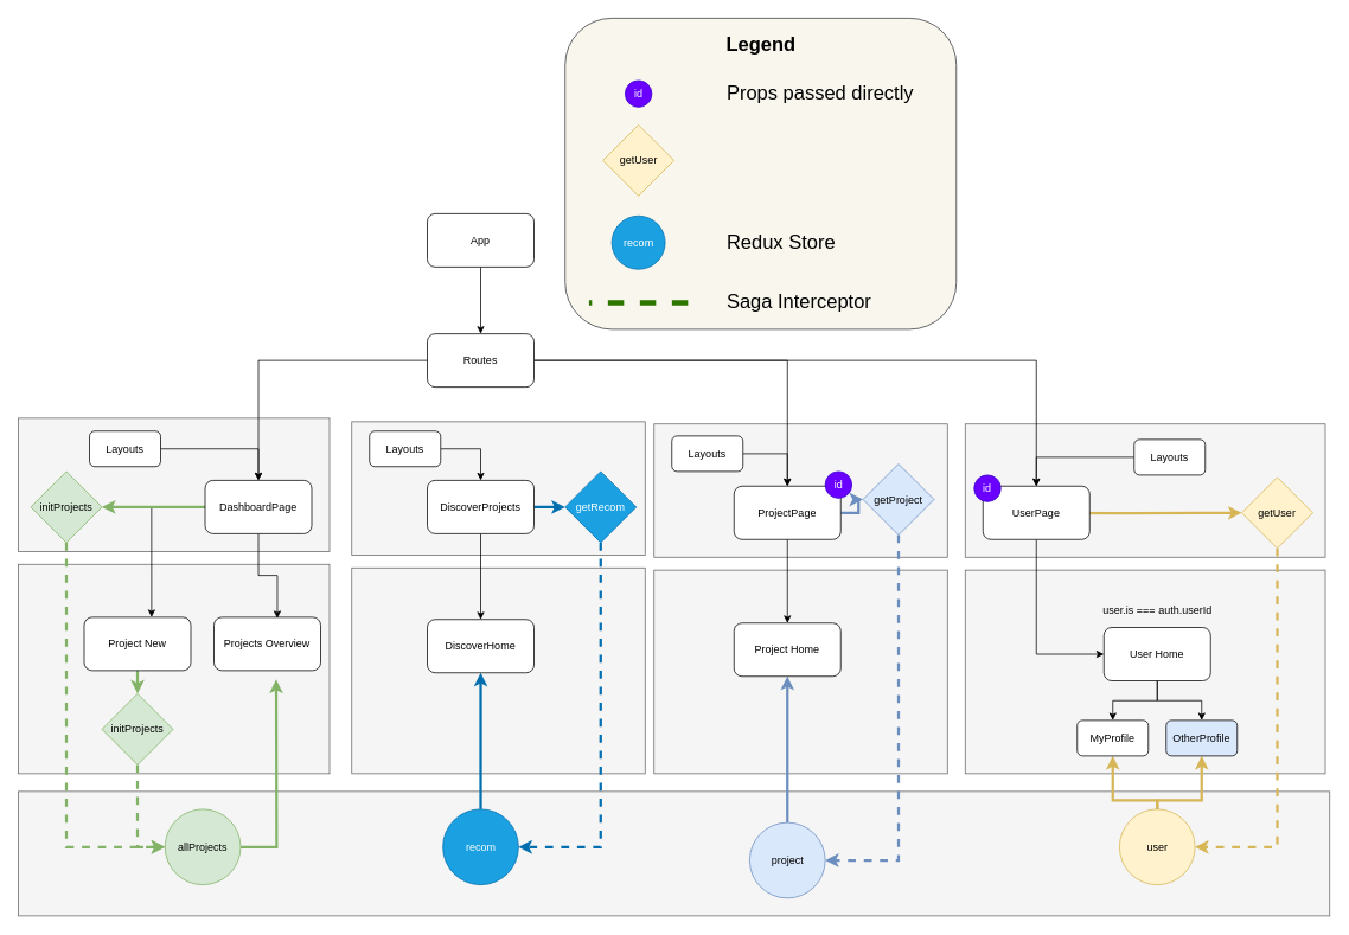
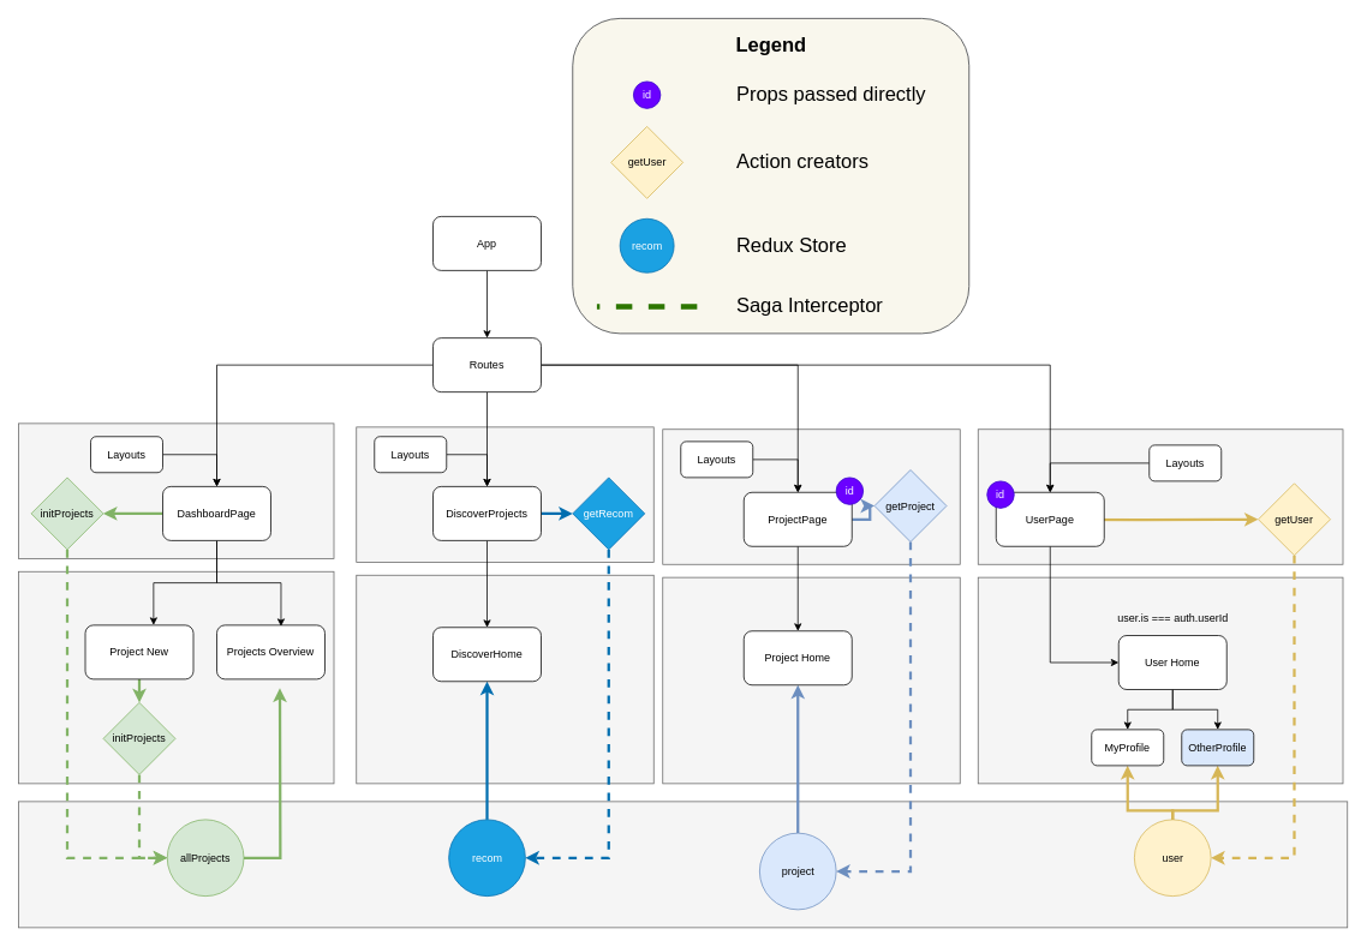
  <mxCell id="0" />
  <mxCell id="1" parent="0" />
  <mxCell id="2" value="" style="rounded=1;whiteSpace=wrap;html=1;fontSize=22;align=left;fillColor=#f9f7ed;strokeColor=#36393d;" vertex="1" parent="1"><mxGeometry x="635" y="20" width="440" height="350" as="geometry" /></mxCell>
  <mxCell id="3" value="" style="rounded=0;whiteSpace=wrap;html=1;fillColor=#f5f5f5;strokeColor=#666666;fontColor=#333333;" vertex="1" parent="1"><mxGeometry x="20" y="890" width="1475" height="140" as="geometry" /></mxCell>
  <mxCell id="4" value="" style="rounded=0;whiteSpace=wrap;html=1;fillColor=#f5f5f5;strokeColor=#666666;fontColor=#333333;" parent="1" vertex="1"><mxGeometry x="395" y="638.5" width="330" height="231.5" as="geometry" /></mxCell>
  <mxCell id="5" value="" style="rounded=0;whiteSpace=wrap;html=1;fillColor=#f5f5f5;strokeColor=#666666;fontColor=#333333;" parent="1" vertex="1"><mxGeometry x="395" y="474" width="330" height="150" as="geometry" /></mxCell>
  <mxCell id="6" value="" style="rounded=0;whiteSpace=wrap;html=1;fillColor=#f5f5f5;strokeColor=#666666;fontColor=#333333;" parent="1" vertex="1"><mxGeometry x="20" y="634.5" width="350" height="235.5" as="geometry" /></mxCell>
  <mxCell id="7" value="" style="rounded=0;whiteSpace=wrap;html=1;fillColor=#f5f5f5;strokeColor=#666666;fontColor=#333333;" parent="1" vertex="1"><mxGeometry x="1085" y="641" width="405" height="229" as="geometry" /></mxCell>
  <mxCell id="8" value="" style="rounded=0;whiteSpace=wrap;html=1;fillColor=#f5f5f5;strokeColor=#666666;fontColor=#333333;" parent="1" vertex="1"><mxGeometry x="735" y="641" width="330" height="229" as="geometry" /></mxCell>
  <mxCell id="9" value="" style="rounded=0;whiteSpace=wrap;html=1;fillColor=#f5f5f5;strokeColor=#666666;fontColor=#333333;" parent="1" vertex="1"><mxGeometry x="735" y="476.5" width="330" height="150" as="geometry" /></mxCell>
  <mxCell id="10" value="" style="rounded=0;whiteSpace=wrap;html=1;fillColor=#f5f5f5;strokeColor=#666666;fontColor=#333333;" parent="1" vertex="1"><mxGeometry x="20" y="470" width="350" height="150" as="geometry" /></mxCell>
  <mxCell id="11" value="" style="rounded=0;whiteSpace=wrap;html=1;fillColor=#f5f5f5;strokeColor=#666666;fontColor=#333333;" parent="1" vertex="1"><mxGeometry x="1085" y="476.5" width="405" height="150" as="geometry" /></mxCell>
  <mxCell id="12" style="edgeStyle=orthogonalEdgeStyle;rounded=0;orthogonalLoop=1;jettySize=auto;html=1;entryX=0.5;entryY=0;entryDx=0;entryDy=0;" parent="1" source="13" target="18" edge="1"><mxGeometry relative="1" as="geometry" /></mxCell>
  <mxCell id="13" value="App" style="rounded=1;whiteSpace=wrap;html=1;" parent="1" vertex="1"><mxGeometry x="480" y="240" width="120" height="60" as="geometry" /></mxCell>
  <mxCell id="14" style="edgeStyle=orthogonalEdgeStyle;rounded=0;orthogonalLoop=1;jettySize=auto;html=1;" parent="1" source="18" target="22" edge="1"><mxGeometry relative="1" as="geometry" /></mxCell>
  <mxCell id="15" style="edgeStyle=orthogonalEdgeStyle;rounded=0;orthogonalLoop=1;jettySize=auto;html=1;entryX=0.5;entryY=0;entryDx=0;entryDy=0;" parent="1" source="18" target="28" edge="1"><mxGeometry relative="1" as="geometry" /></mxCell>
+ <mxCell id="16" style="edgeStyle=orthogonalEdgeStyle;rounded=0;orthogonalLoop=1;jettySize=auto;html=1;entryX=0.5;entryY=0;entryDx=0;entryDy=0;" parent="1" source="18" target="58" edge="1"><mxGeometry relative="1" as="geometry" /></mxCell>
  <mxCell id="17" style="edgeStyle=orthogonalEdgeStyle;rounded=0;orthogonalLoop=1;jettySize=auto;html=1;entryX=0.5;entryY=0;entryDx=0;entryDy=0;strokeWidth=1;" edge="1" parent="1" source="18" target="25"><mxGeometry relative="1" as="geometry" /></mxCell>
  <mxCell id="18" value="Routes" style="rounded=1;whiteSpace=wrap;html=1;" parent="1" vertex="1"><mxGeometry x="480" y="375" width="120" height="60" as="geometry" /></mxCell>
  <mxCell id="19" style="edgeStyle=orthogonalEdgeStyle;rounded=0;orthogonalLoop=1;jettySize=auto;html=1;entryX=0.632;entryY=-0.002;entryDx=0;entryDy=0;entryPerimeter=0;strokeWidth=1;" parent="1" source="22" target="32" edge="1"><mxGeometry relative="1" as="geometry" /></mxCell>
  <mxCell id="20" style="edgeStyle=orthogonalEdgeStyle;rounded=0;orthogonalLoop=1;jettySize=auto;html=1;entryX=0.594;entryY=0.021;entryDx=0;entryDy=0;entryPerimeter=0;strokeWidth=1;" parent="1" source="22" target="33" edge="1"><mxGeometry relative="1" as="geometry" /></mxCell>
  <mxCell id="21" style="edgeStyle=orthogonalEdgeStyle;rounded=0;orthogonalLoop=1;jettySize=auto;html=1;strokeWidth=3;fillColor=#d5e8d4;strokeColor=#82b366;entryX=1;entryY=0.5;entryDx=0;entryDy=0;" parent="1" source="22" target="30" edge="1"><mxGeometry relative="1" as="geometry"><mxPoint x="70" y="730" as="targetPoint" /></mxGeometry></mxCell>
- <mxCell id="22" value="DashboardPage" style="rounded=1;whiteSpace=wrap;html=1;" parent="1" vertex="1"><mxGeometry x="230" y="540" width="120" height="60" as="geometry" /></mxCell>
+ <mxCell id="22" value="DashboardPage" style="rounded=1;whiteSpace=wrap;html=1;" parent="1" vertex="1"><mxGeometry x="180" y="540" width="120" height="60" as="geometry" /></mxCell>
  <mxCell id="23" style="edgeStyle=orthogonalEdgeStyle;rounded=0;orthogonalLoop=1;jettySize=auto;html=1;exitX=0.5;exitY=1;exitDx=0;exitDy=0;entryX=0.5;entryY=0;entryDx=0;entryDy=0;strokeWidth=1;" parent="1" source="25" target="40" edge="1"><mxGeometry relative="1" as="geometry" /></mxCell>
  <mxCell id="24" style="edgeStyle=orthogonalEdgeStyle;rounded=0;orthogonalLoop=1;jettySize=auto;html=1;entryX=0;entryY=0.5;entryDx=0;entryDy=0;strokeWidth=3;fillColor=#dae8fc;strokeColor=#6c8ebf;" parent="1" source="25" target="39" edge="1"><mxGeometry relative="1" as="geometry"><Array as="points" /></mxGeometry></mxCell>
  <mxCell id="25" value="ProjectPage" style="rounded=1;whiteSpace=wrap;html=1;" parent="1" vertex="1"><mxGeometry x="825" y="546.5" width="120" height="60" as="geometry" /></mxCell>
  <mxCell id="26" style="edgeStyle=orthogonalEdgeStyle;rounded=0;orthogonalLoop=1;jettySize=auto;html=1;entryX=0;entryY=0.5;entryDx=0;entryDy=0;strokeWidth=3;fillColor=#fff2cc;strokeColor=#d6b656;" parent="1" target="45" edge="1"><mxGeometry relative="1" as="geometry"><mxPoint x="1135.5" y="576.5" as="sourcePoint" /></mxGeometry></mxCell>
  <mxCell id="27" style="edgeStyle=orthogonalEdgeStyle;rounded=0;orthogonalLoop=1;jettySize=auto;html=1;entryX=0;entryY=0.5;entryDx=0;entryDy=0;strokeWidth=1;" parent="1" source="28" target="48" edge="1"><mxGeometry relative="1" as="geometry"><Array as="points"><mxPoint x="1165" y="735.5" /></Array></mxGeometry></mxCell>
  <mxCell id="28" value="UserPage" style="rounded=1;whiteSpace=wrap;html=1;" parent="1" vertex="1"><mxGeometry x="1105" y="546.5" width="120" height="60" as="geometry" /></mxCell>
  <mxCell id="29" style="edgeStyle=orthogonalEdgeStyle;rounded=0;orthogonalLoop=1;jettySize=auto;html=1;entryX=0;entryY=0.5;entryDx=0;entryDy=0;strokeWidth=3;fillColor=#d5e8d4;strokeColor=#82b366;exitX=0.5;exitY=1;exitDx=0;exitDy=0;dashed=1;" parent="1" source="30" target="35" edge="1"><mxGeometry relative="1" as="geometry" /></mxCell>
  <mxCell id="30" value="initProjects" style="rhombus;whiteSpace=wrap;html=1;fillColor=#d5e8d4;strokeColor=#82b366;" parent="1" vertex="1"><mxGeometry x="34" y="530" width="80" height="80" as="geometry" /></mxCell>
  <mxCell id="31" style="edgeStyle=orthogonalEdgeStyle;rounded=0;orthogonalLoop=1;jettySize=auto;html=1;exitX=0.5;exitY=1;exitDx=0;exitDy=0;entryX=0.5;entryY=0;entryDx=0;entryDy=0;strokeWidth=3;fillColor=#d5e8d4;strokeColor=#82b366;" edge="1" parent="1" source="32" target="65"><mxGeometry relative="1" as="geometry" /></mxCell>
  <mxCell id="32" value="Project New" style="rounded=1;whiteSpace=wrap;html=1;" parent="1" vertex="1"><mxGeometry x="94" y="694" width="120" height="60" as="geometry" /></mxCell>
  <mxCell id="33" value="Projects Overview" style="rounded=1;whiteSpace=wrap;html=1;" parent="1" vertex="1"><mxGeometry x="240" y="694" width="120" height="60" as="geometry" /></mxCell>
  <mxCell id="34" style="edgeStyle=orthogonalEdgeStyle;rounded=0;orthogonalLoop=1;jettySize=auto;html=1;strokeWidth=3;fillColor=#d5e8d4;strokeColor=#82b366;" parent="1" source="35" edge="1"><mxGeometry relative="1" as="geometry"><mxPoint x="310" y="764" as="targetPoint" /></mxGeometry></mxCell>
  <mxCell id="35" value="allProjects" style="ellipse;whiteSpace=wrap;html=1;fillColor=#d5e8d4;strokeColor=#82b366;" parent="1" vertex="1"><mxGeometry x="185" y="910" width="85" height="85" as="geometry" /></mxCell>
  <mxCell id="36" style="edgeStyle=orthogonalEdgeStyle;rounded=0;orthogonalLoop=1;jettySize=auto;html=1;entryX=0.5;entryY=1;entryDx=0;entryDy=0;strokeWidth=3;fillColor=#dae8fc;strokeColor=#6c8ebf;" parent="1" source="37" target="40" edge="1"><mxGeometry relative="1" as="geometry" /></mxCell>
  <mxCell id="37" value="project" style="ellipse;whiteSpace=wrap;html=1;fillColor=#dae8fc;strokeColor=#6c8ebf;" parent="1" vertex="1"><mxGeometry x="842.5" y="925" width="85" height="85" as="geometry" /></mxCell>
  <mxCell id="38" style="edgeStyle=orthogonalEdgeStyle;rounded=0;orthogonalLoop=1;jettySize=auto;html=1;exitX=0.5;exitY=1;exitDx=0;exitDy=0;entryX=1;entryY=0.5;entryDx=0;entryDy=0;strokeWidth=3;fillColor=#dae8fc;strokeColor=#6c8ebf;dashed=1;" parent="1" source="39" target="37" edge="1"><mxGeometry relative="1" as="geometry" /></mxCell>
  <mxCell id="39" value="getProject" style="rhombus;whiteSpace=wrap;html=1;fillColor=#dae8fc;strokeColor=#6c8ebf;" parent="1" vertex="1"><mxGeometry x="970" y="521.5" width="80" height="80" as="geometry" /></mxCell>
  <mxCell id="40" value="Project Home" style="rounded=1;whiteSpace=wrap;html=1;" parent="1" vertex="1"><mxGeometry x="825" y="700.5" width="120" height="60" as="geometry" /></mxCell>
  <mxCell id="41" style="edgeStyle=orthogonalEdgeStyle;rounded=0;orthogonalLoop=1;jettySize=auto;html=1;exitX=0.5;exitY=0;exitDx=0;exitDy=0;entryX=0.5;entryY=1;entryDx=0;entryDy=0;strokeWidth=3;fillColor=#fff2cc;strokeColor=#d6b656;" parent="1" source="43" target="53" edge="1"><mxGeometry relative="1" as="geometry"><Array as="points"><mxPoint x="1301" y="900" /><mxPoint x="1351" y="900" /></Array></mxGeometry></mxCell>
  <mxCell id="42" style="edgeStyle=orthogonalEdgeStyle;rounded=0;orthogonalLoop=1;jettySize=auto;html=1;entryX=0.5;entryY=1;entryDx=0;entryDy=0;strokeWidth=3;fillColor=#fff2cc;strokeColor=#d6b656;" parent="1" source="43" target="52" edge="1"><mxGeometry relative="1" as="geometry"><Array as="points"><mxPoint x="1301" y="900" /><mxPoint x="1251" y="900" /></Array></mxGeometry></mxCell>
  <mxCell id="43" value="user" style="ellipse;whiteSpace=wrap;html=1;fillColor=#fff2cc;strokeColor=#d6b656;" parent="1" vertex="1"><mxGeometry x="1258.5" y="910" width="85" height="85" as="geometry" /></mxCell>
  <mxCell id="44" style="edgeStyle=orthogonalEdgeStyle;rounded=0;orthogonalLoop=1;jettySize=auto;html=1;exitX=0.5;exitY=1;exitDx=0;exitDy=0;entryX=1;entryY=0.5;entryDx=0;entryDy=0;strokeWidth=3;fillColor=#fff2cc;strokeColor=#d6b656;dashed=1;" parent="1" source="45" target="43" edge="1"><mxGeometry relative="1" as="geometry" /></mxCell>
  <mxCell id="45" value="getUser" style="rhombus;whiteSpace=wrap;html=1;fillColor=#fff2cc;strokeColor=#d6b656;" parent="1" vertex="1"><mxGeometry x="1396" y="536.5" width="80" height="80" as="geometry" /></mxCell>
  <mxCell id="46" style="edgeStyle=orthogonalEdgeStyle;rounded=0;orthogonalLoop=1;jettySize=auto;html=1;exitX=0.5;exitY=1;exitDx=0;exitDy=0;entryX=0.5;entryY=0;entryDx=0;entryDy=0;strokeWidth=1;" parent="1" source="48" target="53" edge="1"><mxGeometry relative="1" as="geometry" /></mxCell>
  <mxCell id="47" style="edgeStyle=orthogonalEdgeStyle;rounded=0;orthogonalLoop=1;jettySize=auto;html=1;exitX=0.5;exitY=1;exitDx=0;exitDy=0;entryX=0.5;entryY=0;entryDx=0;entryDy=0;strokeWidth=1;" parent="1" source="48" target="52" edge="1"><mxGeometry relative="1" as="geometry" /></mxCell>
  <mxCell id="48" value="User Home" style="rounded=1;whiteSpace=wrap;html=1;" parent="1" vertex="1"><mxGeometry x="1241" y="705.5" width="120" height="60" as="geometry" /></mxCell>
  <mxCell id="49" value="id" style="ellipse;whiteSpace=wrap;html=1;aspect=fixed;fillColor=#6a00ff;strokeColor=#3700CC;fontColor=#ffffff;" parent="1" vertex="1"><mxGeometry x="1095" y="534" width="30" height="30" as="geometry" /></mxCell>
  <mxCell id="50" value="id" style="ellipse;whiteSpace=wrap;html=1;aspect=fixed;fillColor=#6a00ff;strokeColor=#3700CC;fontColor=#ffffff;" parent="1" vertex="1"><mxGeometry x="927.5" y="530" width="30" height="30" as="geometry" /></mxCell>
  <mxCell id="51" value="user.is === auth.userId" style="text;html=1;align=center;verticalAlign=middle;resizable=0;points=[];autosize=1;" parent="1" vertex="1"><mxGeometry x="1231" y="676.5" width="140" height="20" as="geometry" /></mxCell>
  <mxCell id="52" value="MyProfile" style="rounded=1;whiteSpace=wrap;html=1;" parent="1" vertex="1"><mxGeometry x="1211" y="810" width="80" height="40" as="geometry" /></mxCell>
  <mxCell id="53" value="OtherProfile" style="rounded=1;whiteSpace=wrap;html=1;fillColor=#dae8fc;" parent="1" vertex="1"><mxGeometry x="1311" y="810" width="80" height="40" as="geometry" /></mxCell>
  <mxCell id="54" style="edgeStyle=orthogonalEdgeStyle;rounded=0;orthogonalLoop=1;jettySize=auto;html=1;exitX=0;exitY=0.5;exitDx=0;exitDy=0;entryX=0.5;entryY=0;entryDx=0;entryDy=0;strokeWidth=1;" edge="1" parent="1" source="55" target="28"><mxGeometry relative="1" as="geometry" /></mxCell>
  <mxCell id="55" value="Layouts" style="rounded=1;whiteSpace=wrap;html=1;" parent="1" vertex="1"><mxGeometry x="1275" y="494" width="80" height="40" as="geometry" /></mxCell>
  <mxCell id="56" style="edgeStyle=orthogonalEdgeStyle;rounded=0;orthogonalLoop=1;jettySize=auto;html=1;exitX=0.5;exitY=1;exitDx=0;exitDy=0;entryX=0.5;entryY=0;entryDx=0;entryDy=0;strokeWidth=1;" parent="1" source="58" target="63" edge="1"><mxGeometry relative="1" as="geometry" /></mxCell>
  <mxCell id="57" style="edgeStyle=orthogonalEdgeStyle;rounded=0;orthogonalLoop=1;jettySize=auto;html=1;exitX=1;exitY=0.5;exitDx=0;exitDy=0;entryX=0;entryY=0.5;entryDx=0;entryDy=0;strokeWidth=3;fillColor=#1ba1e2;strokeColor=#006EAF;" edge="1" parent="1" source="58" target="62"><mxGeometry relative="1" as="geometry" /></mxCell>
  <mxCell id="58" value="DiscoverProjects" style="rounded=1;whiteSpace=wrap;html=1;" parent="1" vertex="1"><mxGeometry x="480" y="540" width="120" height="60" as="geometry" /></mxCell>
  <mxCell id="59" style="edgeStyle=orthogonalEdgeStyle;rounded=0;orthogonalLoop=1;jettySize=auto;html=1;entryX=0.5;entryY=1;entryDx=0;entryDy=0;strokeWidth=3;fillColor=#1ba1e2;strokeColor=#006EAF;" parent="1" source="60" target="63" edge="1"><mxGeometry relative="1" as="geometry" /></mxCell>
  <mxCell id="60" value="recom" style="ellipse;whiteSpace=wrap;html=1;fillColor=#1ba1e2;strokeColor=#006EAF;fontColor=#ffffff;" parent="1" vertex="1"><mxGeometry x="497.5" y="910" width="85" height="85" as="geometry" /></mxCell>
  <mxCell id="61" style="edgeStyle=orthogonalEdgeStyle;rounded=0;orthogonalLoop=1;jettySize=auto;html=1;exitX=0.5;exitY=1;exitDx=0;exitDy=0;entryX=1;entryY=0.5;entryDx=0;entryDy=0;strokeWidth=3;fillColor=#1ba1e2;strokeColor=#006EAF;dashed=1;" parent="1" source="62" target="60" edge="1"><mxGeometry relative="1" as="geometry" /></mxCell>
  <mxCell id="62" value="getRecom" style="rhombus;whiteSpace=wrap;html=1;fillColor=#1ba1e2;strokeColor=#006EAF;fontColor=#ffffff;" parent="1" vertex="1"><mxGeometry x="635" y="530" width="80" height="80" as="geometry" /></mxCell>
  <mxCell id="63" value="DiscoverHome" style="rounded=1;whiteSpace=wrap;html=1;" parent="1" vertex="1"><mxGeometry x="480" y="696.5" width="120" height="60" as="geometry" /></mxCell>
  <mxCell id="64" style="edgeStyle=orthogonalEdgeStyle;rounded=0;orthogonalLoop=1;jettySize=auto;html=1;exitX=0.5;exitY=1;exitDx=0;exitDy=0;entryX=0;entryY=0.5;entryDx=0;entryDy=0;strokeWidth=3;fillColor=#d5e8d4;strokeColor=#82b366;dashed=1;" edge="1" parent="1" source="65" target="35"><mxGeometry relative="1" as="geometry" /></mxCell>
  <mxCell id="65" value="initProjects" style="rhombus;whiteSpace=wrap;html=1;fillColor=#d5e8d4;strokeColor=#82b366;" vertex="1" parent="1"><mxGeometry x="114" y="780" width="80" height="80" as="geometry" /></mxCell>
  <mxCell id="66" style="edgeStyle=orthogonalEdgeStyle;rounded=0;orthogonalLoop=1;jettySize=auto;html=1;exitX=1;exitY=0.5;exitDx=0;exitDy=0;entryX=0.5;entryY=0;entryDx=0;entryDy=0;strokeWidth=1;" edge="1" parent="1" source="67" target="25"><mxGeometry relative="1" as="geometry" /></mxCell>
  <mxCell id="67" value="Layouts" style="rounded=1;whiteSpace=wrap;html=1;" vertex="1" parent="1"><mxGeometry x="755" y="490" width="80" height="40" as="geometry" /></mxCell>
  <mxCell id="68" style="edgeStyle=orthogonalEdgeStyle;rounded=0;orthogonalLoop=1;jettySize=auto;html=1;exitX=1;exitY=0.5;exitDx=0;exitDy=0;entryX=0.5;entryY=0;entryDx=0;entryDy=0;strokeWidth=1;" edge="1" parent="1" source="69" target="58"><mxGeometry relative="1" as="geometry" /></mxCell>
  <mxCell id="69" value="Layouts" style="rounded=1;whiteSpace=wrap;html=1;" vertex="1" parent="1"><mxGeometry x="415" y="484.5" width="80" height="40" as="geometry" /></mxCell>
  <mxCell id="70" style="edgeStyle=orthogonalEdgeStyle;rounded=0;orthogonalLoop=1;jettySize=auto;html=1;exitX=1;exitY=0.5;exitDx=0;exitDy=0;entryX=0.5;entryY=0;entryDx=0;entryDy=0;strokeWidth=1;" edge="1" parent="1" source="71" target="22"><mxGeometry relative="1" as="geometry" /></mxCell>
  <mxCell id="71" value="Layouts" style="rounded=1;whiteSpace=wrap;html=1;" vertex="1" parent="1"><mxGeometry x="100" y="484.5" width="80" height="40" as="geometry" /></mxCell>
  <mxCell id="72" value="id" style="ellipse;whiteSpace=wrap;html=1;aspect=fixed;fillColor=#6a00ff;strokeColor=#3700CC;fontColor=#ffffff;" vertex="1" parent="1"><mxGeometry x="702.5" y="90" width="30" height="30" as="geometry" /></mxCell>
  <mxCell id="73" value="getUser" style="rhombus;whiteSpace=wrap;html=1;fillColor=#fff2cc;strokeColor=#d6b656;" vertex="1" parent="1"><mxGeometry x="677.5" y="140" width="80" height="80" as="geometry" /></mxCell>
  <mxCell id="74" value="recom" style="ellipse;whiteSpace=wrap;html=1;fillColor=#1ba1e2;strokeColor=#006EAF;fontColor=#ffffff;" vertex="1" parent="1"><mxGeometry x="687.5" y="242.5" width="60" height="60" as="geometry" /></mxCell>
  <mxCell id="75" value="Props passed directly" style="text;html=1;strokeColor=none;fillColor=none;align=left;verticalAlign=middle;whiteSpace=wrap;rounded=0;fontSize=22;fontStyle=0" vertex="1" parent="1"><mxGeometry x="815" y="95" width="302.5" height="20" as="geometry" /></mxCell>
+ <mxCell id="76" value="Action creators" style="text;html=1;strokeColor=none;fillColor=none;align=left;verticalAlign=middle;whiteSpace=wrap;rounded=0;fontSize=22;fontStyle=0" vertex="1" parent="1"><mxGeometry x="815" y="170" width="242.5" height="20" as="geometry" /></mxCell>
  <mxCell id="77" value="Redux Store" style="text;html=1;strokeColor=none;fillColor=none;align=left;verticalAlign=middle;whiteSpace=wrap;rounded=0;fontSize=22;fontStyle=0" vertex="1" parent="1"><mxGeometry x="815" y="262.5" width="242.5" height="20" as="geometry" /></mxCell>
  <mxCell id="78" value="" style="endArrow=none;html=1;dashed=1;strokeWidth=6;fontSize=22;fillColor=#60a917;strokeColor=#2D7600;" edge="1" parent="1"><mxGeometry width="50" height="50" relative="1" as="geometry"><mxPoint x="773.13" y="340" as="sourcePoint" /><mxPoint x="661.88" y="340.211" as="targetPoint" /></mxGeometry></mxCell>
  <mxCell id="79" value="Saga Interceptor" style="text;html=1;strokeColor=none;fillColor=none;align=left;verticalAlign=middle;whiteSpace=wrap;rounded=0;fontSize=22;fontStyle=0" vertex="1" parent="1"><mxGeometry x="815" y="330" width="242.5" height="20" as="geometry" /></mxCell>
  <mxCell id="80" value="Legend" style="text;html=1;strokeColor=none;fillColor=none;align=center;verticalAlign=middle;whiteSpace=wrap;rounded=0;fontSize=22;fontStyle=1" vertex="1" parent="1"><mxGeometry x="703.75" y="40" width="302.5" height="20" as="geometry" /></mxCell>
